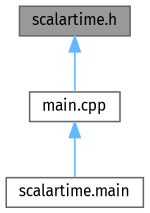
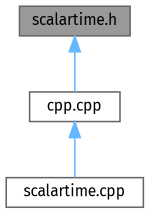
  digraph {
    fontname="Fira Sans"
    node [color=grey40 fillcolor=white fontname="Fira Sans" fontsize=10 shape=box style=filled]
    edge [color=steelblue1 dir=back fontname="Fira Sans" fontsize=10 labelfontname=Helvetica labelfontsize=10 style=solid]
    n1 [color=gray40 fillcolor=grey60 fontcolor=black height=0.2 label="scalartime.h" width=0.4]
-   n2 [height=0.2 label="main.cpp" width=0.4]
-   n3 [height=0.2 label="scalartime.main" width=0.4]
+   n2 [height=0.2 label="cpp.cpp" width=0.4]
+   n3 [height=0.2 label="scalartime.cpp" width=0.4]
    n1 -> n2
    n2 -> n3
  }
